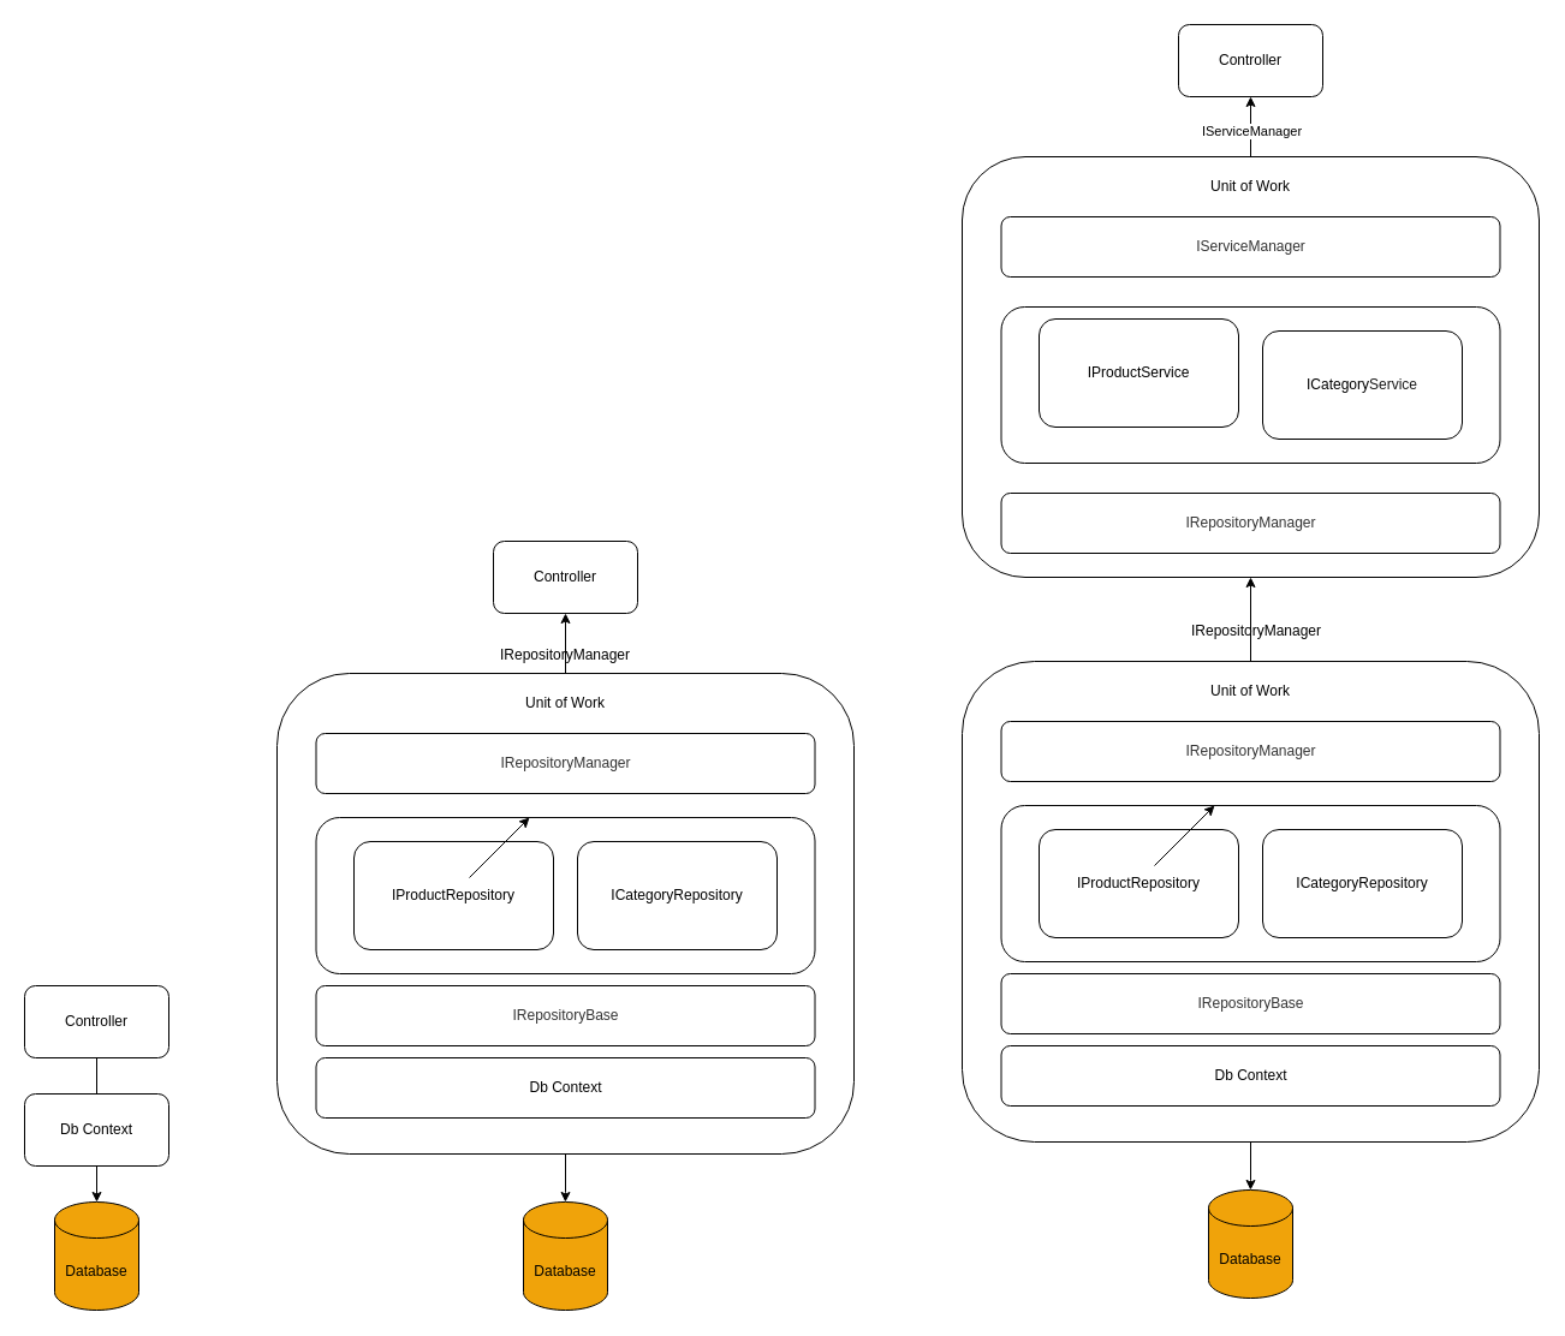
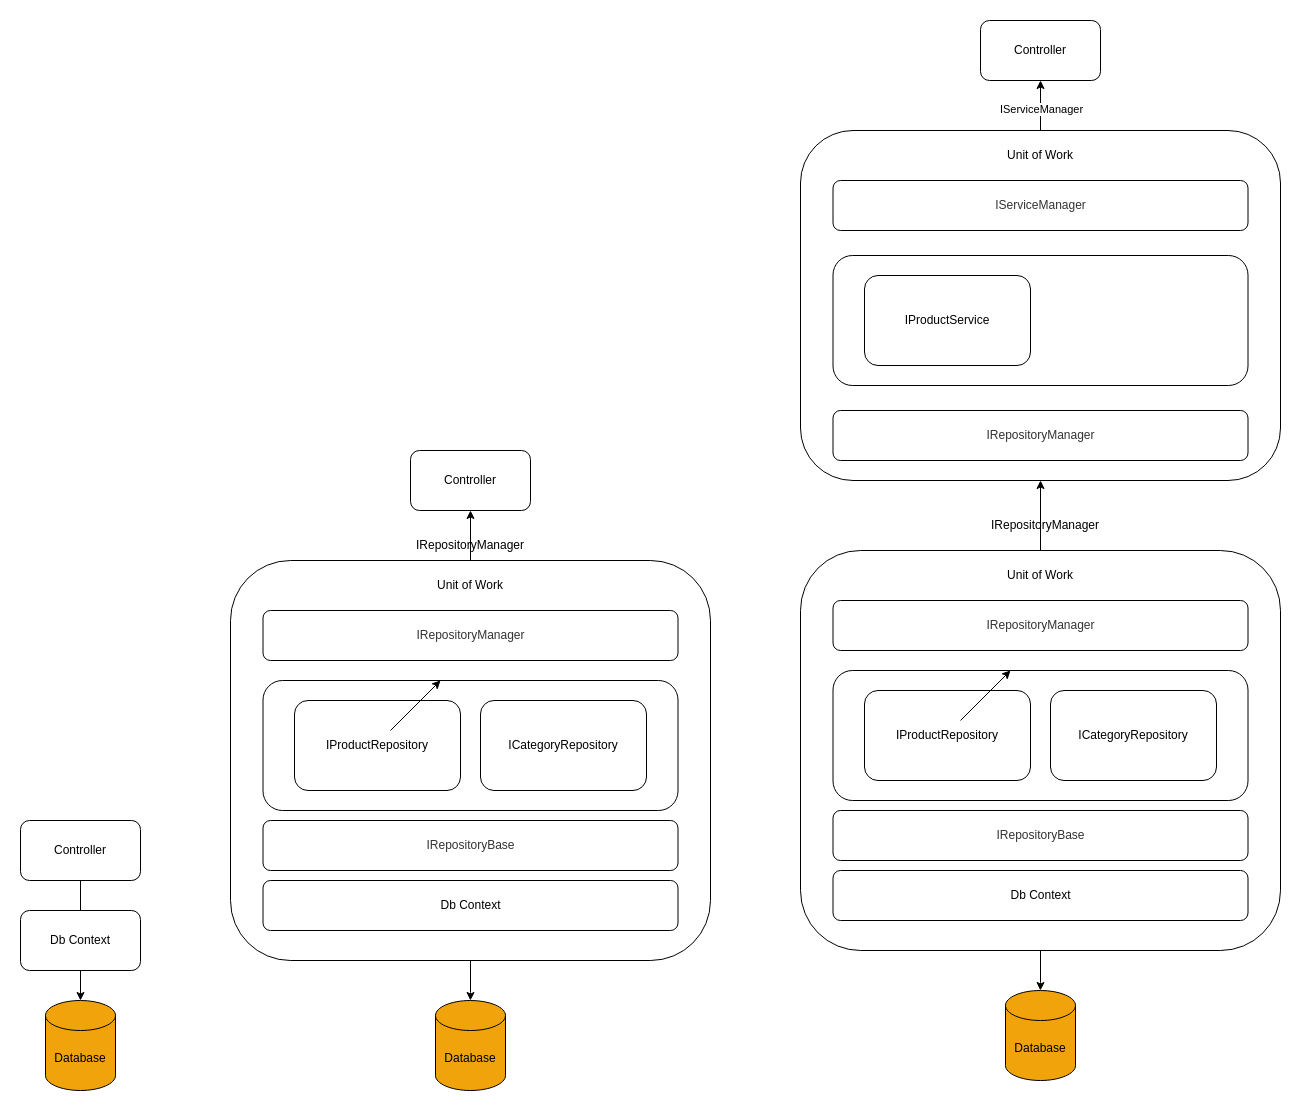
  <mxCell id="0" />
  <mxCell id="1" parent="0" />
  <mxCell id="2" value="&lt;font style=&quot;color: light-dark(rgb(0, 0, 0), rgb(51, 51, 51));&quot;&gt;Controller&lt;/font&gt;" style="rounded=1;whiteSpace=wrap;html=1;fillColor=light-dark(#FFFFFF,#FFFFFF);strokeColor=light-dark(#000000,#333333);" vertex="1" parent="1"><mxGeometry x="20" y="820" width="120" height="60" as="geometry" /></mxCell>
  <mxCell id="3" value="Database" style="shape=cylinder3;whiteSpace=wrap;html=1;boundedLbl=1;backgroundOutline=1;size=15;fillColor=light-dark(#F0A30A,#E87E00);strokeColor=light-dark(#000000,#333333);fontColor=#000000;" vertex="1" parent="1"><mxGeometry x="45" y="1000" width="70" height="90" as="geometry" /></mxCell>
  <mxCell id="4" value="&lt;font style=&quot;color: light-dark(rgb(0, 0, 0), rgb(51, 51, 51));&quot;&gt;Db&amp;nbsp;&lt;span style=&quot;background-color: transparent;&quot;&gt;Context&lt;/span&gt;&lt;/font&gt;" style="rounded=1;whiteSpace=wrap;html=1;fillColor=light-dark(#FFFFFF,#FFFFFF);strokeColor=light-dark(#000000,#333333);" vertex="1" parent="1"><mxGeometry x="20" y="910" width="120" height="60" as="geometry" /></mxCell>
  <mxCell id="5" value="" style="endArrow=classic;html=1;rounded=0;entryX=0.5;entryY=0;entryDx=0;entryDy=0;entryPerimeter=0;strokeColor=light-dark(#000000,#000000);" edge="1" parent="1" target="3"><mxGeometry width="50" height="50" relative="1" as="geometry"><mxPoint x="80" y="970" as="sourcePoint" /><mxPoint x="10" y="1080" as="targetPoint" /></mxGeometry></mxCell>
  <mxCell id="6" value="" style="endArrow=none;html=1;rounded=0;entryX=0.5;entryY=1;entryDx=0;entryDy=0;exitX=0.5;exitY=0;exitDx=0;exitDy=0;strokeColor=light-dark(#000000,#000000);" edge="1" parent="1" source="4" target="2"><mxGeometry width="50" height="50" relative="1" as="geometry"><mxPoint x="420" y="820" as="sourcePoint" /><mxPoint x="470" y="770" as="targetPoint" /></mxGeometry></mxCell>
  <mxCell id="7" value="Database" style="shape=cylinder3;whiteSpace=wrap;html=1;boundedLbl=1;backgroundOutline=1;size=15;fillColor=light-dark(#F0A30A,#E87E00);strokeColor=light-dark(#000000,#333333);fontColor=#000000;" vertex="1" parent="1"><mxGeometry x="435" y="1000" width="70" height="90" as="geometry" /></mxCell>
  <mxCell id="8" style="edgeStyle=orthogonalEdgeStyle;rounded=0;orthogonalLoop=1;jettySize=auto;html=1;entryX=0.5;entryY=1;entryDx=0;entryDy=0;strokeColor=light-dark(#000000,#000000);" edge="1" parent="1" source="9" target="19"><mxGeometry relative="1" as="geometry" /></mxCell>
  <mxCell id="9" value="" style="rounded=1;whiteSpace=wrap;html=1;strokeColor=light-dark(#000000,#4D4D4D);fillColor=light-dark(#FFFFFF,#B3B3B3);" vertex="1" parent="1"><mxGeometry x="230" y="560" width="480" height="400" as="geometry" /></mxCell>
  <mxCell id="10" value="&lt;font style=&quot;color: light-dark(rgb(0, 0, 0), rgb(0, 0, 0));&quot;&gt;Db&amp;nbsp;&lt;span style=&quot;background-color: transparent;&quot;&gt;Context&lt;/span&gt;&lt;/font&gt;" style="rounded=1;whiteSpace=wrap;html=1;fillColor=light-dark(#FFFFFF,#FFFFFF);strokeColor=light-dark(#000000,#333333);" vertex="1" parent="1"><mxGeometry x="262.5" y="880" width="415" height="50" as="geometry" /></mxCell>
  <mxCell id="11" value="&lt;font style=&quot;color: light-dark(rgb(51, 51, 51), rgb(0, 0, 0));&quot;&gt;IRepositoryBase&lt;/font&gt;" style="rounded=1;whiteSpace=wrap;html=1;fillColor=light-dark(#FFFFFF,#FFFFFF);strokeColor=light-dark(#000000,#333333);" vertex="1" parent="1"><mxGeometry x="262.5" y="820" width="415" height="50" as="geometry" /></mxCell>
  <mxCell id="12" value="" style="rounded=1;whiteSpace=wrap;html=1;fillColor=light-dark(#FFFFFF,#FFFFFF);strokeColor=light-dark(#000000,#333333);" vertex="1" parent="1"><mxGeometry x="262.5" y="680" width="415" height="130" as="geometry" /></mxCell>
  <mxCell id="13" value="&lt;font style=&quot;color: light-dark(rgb(0, 0, 0), rgb(26, 26, 26));&quot;&gt;IProductRepository&lt;/font&gt;" style="rounded=1;whiteSpace=wrap;html=1;strokeColor=light-dark(#000000,#00CC00);align=center;verticalAlign=middle;fontFamily=Helvetica;fontSize=12;fontColor=default;fillColor=light-dark(#FFFFFF,#99FF99);" vertex="1" parent="1"><mxGeometry x="294" y="700" width="166" height="90" as="geometry" /></mxCell>
  <mxCell id="14" value="&lt;font style=&quot;color: light-dark(rgb(0, 0, 0), rgb(26, 26, 26));&quot;&gt;ICategoryRepository&lt;/font&gt;" style="rounded=1;whiteSpace=wrap;html=1;strokeColor=light-dark(#000000,#00CC00);fillColor=light-dark(#FFFFFF,#99FF99);" vertex="1" parent="1"><mxGeometry x="480" y="700" width="166" height="90" as="geometry" /></mxCell>
  <mxCell id="15" value="&lt;font style=&quot;color: light-dark(rgb(51, 51, 51), rgb(0, 0, 0));&quot;&gt;IRepositoryManager&lt;/font&gt;" style="rounded=1;whiteSpace=wrap;html=1;fillColor=light-dark(#FFFFFF,#FF8FFC);strokeColor=light-dark(#000000,#333333);" vertex="1" parent="1"><mxGeometry x="262.5" y="610" width="415" height="50" as="geometry" /></mxCell>
  <mxCell id="16" value="&lt;font style=&quot;color: light-dark(rgb(0, 0, 0), rgb(0, 0, 0));&quot;&gt;Unit of Work&lt;/font&gt;" style="text;html=1;align=center;verticalAlign=middle;whiteSpace=wrap;rounded=0;" vertex="1" parent="1"><mxGeometry x="435" y="570" width="70" height="30" as="geometry" /></mxCell>
  <mxCell id="17" value="" style="endArrow=classic;html=1;rounded=0;" edge="1" parent="1"><mxGeometry width="50" height="50" relative="1" as="geometry"><mxPoint x="390" y="730" as="sourcePoint" /><mxPoint x="440" y="680" as="targetPoint" /></mxGeometry></mxCell>
  <mxCell id="18" style="edgeStyle=orthogonalEdgeStyle;rounded=0;orthogonalLoop=1;jettySize=auto;html=1;entryX=0.503;entryY=-0.027;entryDx=0;entryDy=0;entryPerimeter=0;exitX=0.5;exitY=1;exitDx=0;exitDy=0;strokeColor=light-dark(#000000,#000000);" edge="1" parent="1" source="9"><mxGeometry relative="1" as="geometry"><mxPoint x="469.879" y="962.43" as="sourcePoint" /><mxPoint x="469.88" y="1000" as="targetPoint" /><Array as="points"><mxPoint x="470" y="992" /></Array></mxGeometry></mxCell>
  <mxCell id="19" value="&lt;font style=&quot;color: light-dark(rgb(0, 0, 0), rgb(51, 51, 51));&quot;&gt;Controller&lt;/font&gt;" style="rounded=1;whiteSpace=wrap;html=1;fillColor=light-dark(#FFFFFF,#FFFFFF);strokeColor=light-dark(#000000,#333333);" vertex="1" parent="1"><mxGeometry x="410" y="450" width="120" height="60" as="geometry" /></mxCell>
  <mxCell id="20" value="&lt;font style=&quot;color: light-dark(rgb(0, 0, 0), rgb(0, 0, 0));&quot;&gt;IRepositoryManager&lt;/font&gt;" style="text;html=1;align=center;verticalAlign=middle;whiteSpace=wrap;rounded=0;" vertex="1" parent="1"><mxGeometry x="440" y="530" width="60" height="30" as="geometry" /></mxCell>
  <mxCell id="21" value="Database" style="shape=cylinder3;whiteSpace=wrap;html=1;boundedLbl=1;backgroundOutline=1;size=15;fillColor=light-dark(#F0A30A,#E87E00);strokeColor=light-dark(#000000,#333333);fontColor=#000000;" vertex="1" parent="1"><mxGeometry x="1005" y="990" width="70" height="90" as="geometry" /></mxCell>
  <mxCell id="22" style="edgeStyle=orthogonalEdgeStyle;rounded=0;orthogonalLoop=1;jettySize=auto;html=1;entryX=0.5;entryY=1;entryDx=0;entryDy=0;strokeColor=light-dark(#000000,#000000);" edge="1" parent="1" source="23" target="35"><mxGeometry relative="1" as="geometry" /></mxCell>
  <mxCell id="23" value="" style="rounded=1;whiteSpace=wrap;html=1;strokeColor=light-dark(#000000,#4D4D4D);fillColor=light-dark(#FFFFFF,#B3B3B3);" vertex="1" parent="1"><mxGeometry x="800" y="550" width="480" height="400" as="geometry" /></mxCell>
  <mxCell id="24" value="&lt;font style=&quot;color: light-dark(rgb(0, 0, 0), rgb(0, 0, 0));&quot;&gt;Db&amp;nbsp;&lt;span style=&quot;background-color: transparent;&quot;&gt;Context&lt;/span&gt;&lt;/font&gt;" style="rounded=1;whiteSpace=wrap;html=1;fillColor=light-dark(#FFFFFF,#FFFFFF);strokeColor=light-dark(#000000,#333333);" vertex="1" parent="1"><mxGeometry x="832.5" y="870" width="415" height="50" as="geometry" /></mxCell>
  <mxCell id="25" value="&lt;font style=&quot;color: light-dark(rgb(51, 51, 51), rgb(0, 0, 0));&quot;&gt;IRepositoryBase&lt;/font&gt;" style="rounded=1;whiteSpace=wrap;html=1;fillColor=light-dark(#FFFFFF,#FFFFFF);strokeColor=light-dark(#000000,#333333);" vertex="1" parent="1"><mxGeometry x="832.5" y="810" width="415" height="50" as="geometry" /></mxCell>
  <mxCell id="26" value="" style="rounded=1;whiteSpace=wrap;html=1;fillColor=light-dark(#FFFFFF,#FFFFFF);strokeColor=light-dark(#000000,#333333);" vertex="1" parent="1"><mxGeometry x="832.5" y="670" width="415" height="130" as="geometry" /></mxCell>
  <mxCell id="27" value="&lt;font style=&quot;color: light-dark(rgb(0, 0, 0), rgb(26, 26, 26));&quot;&gt;IProductRepository&lt;/font&gt;" style="rounded=1;whiteSpace=wrap;html=1;strokeColor=light-dark(#000000,#00CC00);align=center;verticalAlign=middle;fontFamily=Helvetica;fontSize=12;fontColor=default;fillColor=light-dark(#FFFFFF,#99FF99);" vertex="1" parent="1"><mxGeometry x="864" y="690" width="166" height="90" as="geometry" /></mxCell>
  <mxCell id="28" value="&lt;font style=&quot;color: light-dark(rgb(0, 0, 0), rgb(26, 26, 26));&quot;&gt;ICategoryRepository&lt;/font&gt;" style="rounded=1;whiteSpace=wrap;html=1;strokeColor=light-dark(#000000,#00CC00);fillColor=light-dark(#FFFFFF,#99FF99);" vertex="1" parent="1"><mxGeometry x="1050" y="690" width="166" height="90" as="geometry" /></mxCell>
  <mxCell id="29" value="&lt;font style=&quot;color: light-dark(rgb(51, 51, 51), rgb(0, 0, 0));&quot;&gt;IRepositoryManager&lt;/font&gt;" style="rounded=1;whiteSpace=wrap;html=1;fillColor=light-dark(#FFFFFF,#FF8FFC);strokeColor=light-dark(#000000,#333333);" vertex="1" parent="1"><mxGeometry x="832.5" y="600" width="415" height="50" as="geometry" /></mxCell>
  <mxCell id="30" value="&lt;font style=&quot;color: light-dark(rgb(0, 0, 0), rgb(0, 0, 0));&quot;&gt;Unit of Work&lt;/font&gt;" style="text;html=1;align=center;verticalAlign=middle;whiteSpace=wrap;rounded=0;" vertex="1" parent="1"><mxGeometry x="1005" y="560" width="70" height="30" as="geometry" /></mxCell>
  <mxCell id="31" value="" style="endArrow=classic;html=1;rounded=0;" edge="1" parent="1"><mxGeometry width="50" height="50" relative="1" as="geometry"><mxPoint x="960" y="720" as="sourcePoint" /><mxPoint x="1010" y="670" as="targetPoint" /></mxGeometry></mxCell>
  <mxCell id="32" style="edgeStyle=orthogonalEdgeStyle;rounded=0;orthogonalLoop=1;jettySize=auto;html=1;entryX=0.503;entryY=-0.027;entryDx=0;entryDy=0;entryPerimeter=0;exitX=0.5;exitY=1;exitDx=0;exitDy=0;strokeColor=light-dark(#000000,#000000);" edge="1" parent="1" source="23"><mxGeometry relative="1" as="geometry"><mxPoint x="1039.879" y="952.43" as="sourcePoint" /><mxPoint x="1039.88" y="990" as="targetPoint" /><Array as="points"><mxPoint x="1040" y="982" /></Array></mxGeometry></mxCell>
  <mxCell id="33" value="&lt;font style=&quot;color: light-dark(rgb(0, 0, 0), rgb(51, 51, 51));&quot;&gt;Controller&lt;/font&gt;" style="rounded=1;whiteSpace=wrap;html=1;fillColor=light-dark(#FFFFFF,#FFFFFF);strokeColor=light-dark(#000000,#333333);" vertex="1" parent="1"><mxGeometry x="980" y="20" width="120" height="60" as="geometry" /></mxCell>
  <mxCell id="34" value="&lt;font style=&quot;color: light-dark(rgb(0, 0, 0), rgb(0, 0, 0));&quot;&gt;IRepositoryManager&lt;/font&gt;" style="text;html=1;align=center;verticalAlign=middle;whiteSpace=wrap;rounded=0;" vertex="1" parent="1"><mxGeometry x="1015" y="510" width="60" height="30" as="geometry" /></mxCell>
  <mxCell id="35" value="" style="rounded=1;whiteSpace=wrap;html=1;strokeColor=light-dark(#000000,#4D4D4D);fillColor=light-dark(#FFFFFF,#B3B3B3);" vertex="1" parent="1"><mxGeometry x="800" y="130" width="480" height="350" as="geometry" /></mxCell>
  <mxCell id="36" value="&lt;font style=&quot;color: light-dark(rgb(51, 51, 51), rgb(0, 0, 0));&quot;&gt;IRepositoryManager&lt;/font&gt;" style="rounded=1;whiteSpace=wrap;html=1;fillColor=light-dark(#FFFFFF,#FFFFFF);strokeColor=light-dark(#000000,#333333);" vertex="1" parent="1"><mxGeometry x="832.5" y="410" width="415" height="50" as="geometry" /></mxCell>
  <mxCell id="37" value="" style="rounded=1;whiteSpace=wrap;html=1;fillColor=light-dark(#FFFFFF,#FFFFFF);strokeColor=light-dark(#000000,#333333);" vertex="1" parent="1"><mxGeometry x="832.5" y="255" width="415" height="130" as="geometry" /></mxCell>
- <mxCell id="38" value="&lt;font style=&quot;color: light-dark(rgb(0, 0, 0), rgb(26, 26, 26));&quot;&gt;IProductService&lt;/font&gt;" style="rounded=1;whiteSpace=wrap;html=1;strokeColor=light-dark(#000000,#00CC00);align=center;verticalAlign=middle;fontFamily=Helvetica;fontSize=12;fontColor=default;fillColor=light-dark(#FFFFFF,#99FF99);" vertex="1" parent="1"><mxGeometry x="864" y="265" width="166" height="90" as="geometry" /></mxCell>
- <mxCell id="39" value="&lt;font style=&quot;color: light-dark(rgb(0, 0, 0), rgb(26, 26, 26));&quot;&gt;ICategory&lt;/font&gt;&lt;span&gt;&lt;font style=&quot;color: light-dark(rgb(26, 26, 26), rgb(0, 0, 0));&quot;&gt;Service&lt;/font&gt;&lt;/span&gt;" style="rounded=1;whiteSpace=wrap;html=1;strokeColor=light-dark(#000000,#00CC00);fillColor=light-dark(#FFFFFF,#99FF99);" vertex="1" parent="1"><mxGeometry x="1050" y="275" width="166" height="90" as="geometry" /></mxCell>
+ <mxCell id="38" value="&lt;font style=&quot;color: light-dark(rgb(0, 0, 0), rgb(26, 26, 26));&quot;&gt;IProductService&lt;/font&gt;" style="rounded=1;whiteSpace=wrap;html=1;strokeColor=light-dark(#000000,#00CC00);align=center;verticalAlign=middle;fontFamily=Helvetica;fontSize=12;fontColor=default;fillColor=light-dark(#FFFFFF,#99FF99);" vertex="1" parent="1"><mxGeometry x="864" y="275" width="166" height="90" as="geometry" /></mxCell>
  <mxCell id="40" value="&lt;font style=&quot;color: light-dark(rgb(51, 51, 51), rgb(0, 0, 0));&quot;&gt;IServiceManager&lt;/font&gt;" style="rounded=1;whiteSpace=wrap;html=1;fillColor=light-dark(#FFFFFF,#FF8FFC);strokeColor=light-dark(#000000,#333333);" vertex="1" parent="1"><mxGeometry x="832.5" y="180" width="415" height="50" as="geometry" /></mxCell>
  <mxCell id="41" style="edgeStyle=orthogonalEdgeStyle;rounded=0;orthogonalLoop=1;jettySize=auto;html=1;entryX=0.5;entryY=1;entryDx=0;entryDy=0;strokeColor=light-dark(#000000,#000000);" edge="1" parent="1" source="35" target="33"><mxGeometry relative="1" as="geometry" /></mxCell>
  <mxCell id="42" value="&lt;font style=&quot;color: light-dark(rgb(0, 0, 0), rgb(0, 0, 0));&quot;&gt;IServiceManager&lt;/font&gt;" style="edgeLabel;html=1;align=center;verticalAlign=middle;resizable=0;points=[];" vertex="1" connectable="0" parent="41"><mxGeometry x="-0.135" relative="1" as="geometry"><mxPoint as="offset" /></mxGeometry></mxCell>
  <mxCell id="43" value="&lt;font style=&quot;color: light-dark(rgb(0, 0, 0), rgb(0, 0, 0));&quot;&gt;Unit of Work&lt;/font&gt;" style="text;html=1;align=center;verticalAlign=middle;whiteSpace=wrap;rounded=0;" vertex="1" parent="1"><mxGeometry x="1005" y="140" width="70" height="30" as="geometry" /></mxCell>
